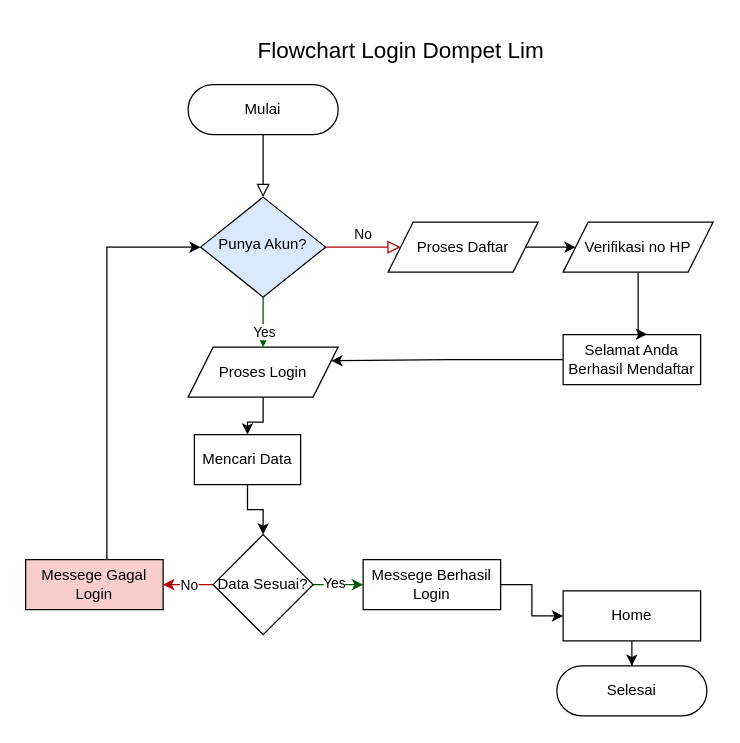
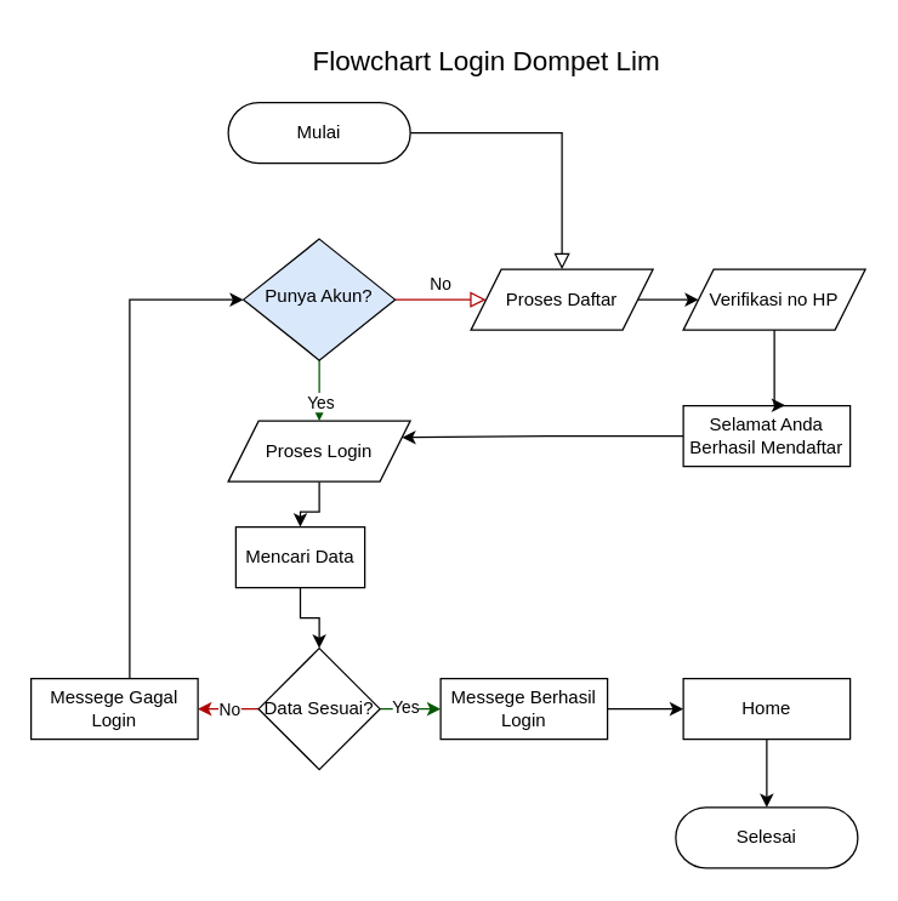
  <mxCell id="0" />
  <mxCell id="1" parent="0" />
- <mxCell id="2" value="" style="rounded=0;html=1;jettySize=auto;orthogonalLoop=1;fontSize=11;endArrow=block;endFill=0;endSize=8;strokeWidth=1;shadow=0;labelBackgroundColor=none;edgeStyle=orthogonalEdgeStyle;" parent="1" source="3" target="7" edge="1"><mxGeometry relative="1" as="geometry" /></mxCell>
+ <mxCell id="2" value="" style="rounded=0;html=1;jettySize=auto;orthogonalLoop=1;fontSize=11;endArrow=block;endFill=0;endSize=8;strokeWidth=1;shadow=0;labelBackgroundColor=none;edgeStyle=orthogonalEdgeStyle;" parent="1" source="3" target="9" edge="1"><mxGeometry relative="1" as="geometry" /></mxCell>
  <mxCell id="3" value="&lt;font style=&quot;vertical-align: inherit;&quot;&gt;&lt;font style=&quot;vertical-align: inherit;&quot;&gt;Mulai&lt;/font&gt;&lt;/font&gt;" style="rounded=1;whiteSpace=wrap;html=1;fontSize=12;glass=0;strokeWidth=1;shadow=0;arcSize=50;" parent="1" vertex="1"><mxGeometry x="150" y="67" width="120" height="40" as="geometry" /></mxCell>
  <mxCell id="4" value="No" style="edgeStyle=orthogonalEdgeStyle;rounded=0;html=1;jettySize=auto;orthogonalLoop=1;fontSize=11;endArrow=block;endFill=0;endSize=8;strokeWidth=1;shadow=0;labelBackgroundColor=none;entryX=0;entryY=0.5;entryDx=0;entryDy=0;fillColor=#e51400;strokeColor=#B20000;" parent="1" source="7" target="9" edge="1"><mxGeometry y="10" relative="1" as="geometry"><mxPoint as="offset" /><mxPoint x="320" y="197" as="targetPoint" /></mxGeometry></mxCell>
  <mxCell id="5" style="edgeStyle=orthogonalEdgeStyle;rounded=0;orthogonalLoop=1;jettySize=auto;html=1;fillColor=#008a00;strokeColor=#005700;entryX=0.5;entryY=0;entryDx=0;entryDy=0;" edge="1" parent="1" source="7" target="15"><mxGeometry relative="1" as="geometry"><mxPoint x="209.83" y="267.64" as="targetPoint" /></mxGeometry></mxCell>
  <mxCell id="6" value="Yes" style="edgeLabel;html=1;align=center;verticalAlign=middle;resizable=0;points=[];" vertex="1" connectable="0" parent="5"><mxGeometry x="0.401" relative="1" as="geometry"><mxPoint y="-1" as="offset" /></mxGeometry></mxCell>
  <mxCell id="7" value="&lt;font style=&quot;vertical-align: inherit;&quot;&gt;&lt;font style=&quot;vertical-align: inherit;&quot;&gt;Punya Akun?&lt;/font&gt;&lt;/font&gt;" style="rhombus;whiteSpace=wrap;html=1;shadow=0;fontFamily=Helvetica;fontSize=12;align=center;strokeWidth=1;spacing=6;spacingTop=-4;fillColor=#dae8fc;" parent="1" vertex="1"><mxGeometry x="160" y="157" width="100" height="80" as="geometry" /></mxCell>
  <mxCell id="8" style="edgeStyle=orthogonalEdgeStyle;rounded=0;orthogonalLoop=1;jettySize=auto;html=1;entryX=0;entryY=0.5;entryDx=0;entryDy=0;" edge="1" parent="1" source="9" target="10"><mxGeometry relative="1" as="geometry" /></mxCell>
  <mxCell id="9" value="&lt;font style=&quot;vertical-align: inherit;&quot;&gt;&lt;font style=&quot;vertical-align: inherit;&quot;&gt;Proses Daftar&lt;/font&gt;&lt;/font&gt;" style="shape=parallelogram;perimeter=parallelogramPerimeter;whiteSpace=wrap;html=1;fixedSize=1;" vertex="1" parent="1"><mxGeometry x="310" y="177" width="120" height="40" as="geometry" /></mxCell>
  <mxCell id="10" value="&lt;font style=&quot;vertical-align: inherit;&quot;&gt;&lt;font style=&quot;vertical-align: inherit;&quot;&gt;Verifikasi no HP&lt;/font&gt;&lt;/font&gt;" style="shape=parallelogram;perimeter=parallelogramPerimeter;whiteSpace=wrap;html=1;fixedSize=1;" vertex="1" parent="1"><mxGeometry x="450" y="177" width="120" height="40" as="geometry" /></mxCell>
  <mxCell id="11" style="edgeStyle=orthogonalEdgeStyle;rounded=0;orthogonalLoop=1;jettySize=auto;html=1;entryX=1;entryY=0.25;entryDx=0;entryDy=0;" edge="1" parent="1" source="12" target="15"><mxGeometry relative="1" as="geometry"><mxPoint x="270" y="287" as="targetPoint" /></mxGeometry></mxCell>
  <mxCell id="12" value="Selamat Anda Berhasil Mendaftar" style="rounded=0;whiteSpace=wrap;html=1;" vertex="1" parent="1"><mxGeometry x="450" y="267" width="110" height="40" as="geometry" /></mxCell>
  <mxCell id="13" style="edgeStyle=orthogonalEdgeStyle;rounded=0;orthogonalLoop=1;jettySize=auto;html=1;exitX=0.5;exitY=1;exitDx=0;exitDy=0;entryX=0.611;entryY=-0.008;entryDx=0;entryDy=0;entryPerimeter=0;" edge="1" parent="1" source="10" target="12"><mxGeometry relative="1" as="geometry"><Array as="points"><mxPoint x="510" y="267" /></Array></mxGeometry></mxCell>
  <mxCell id="14" value="" style="edgeStyle=orthogonalEdgeStyle;rounded=0;orthogonalLoop=1;jettySize=auto;html=1;" edge="1" parent="1" source="15" target="17"><mxGeometry relative="1" as="geometry" /></mxCell>
  <mxCell id="15" value="&lt;font style=&quot;vertical-align: inherit;&quot;&gt;&lt;font style=&quot;vertical-align: inherit;&quot;&gt;Proses Login&lt;/font&gt;&lt;/font&gt;" style="shape=parallelogram;perimeter=parallelogramPerimeter;whiteSpace=wrap;html=1;fixedSize=1;" vertex="1" parent="1"><mxGeometry x="150" y="277" width="120" height="40" as="geometry" /></mxCell>
  <mxCell id="16" value="" style="edgeStyle=orthogonalEdgeStyle;rounded=0;orthogonalLoop=1;jettySize=auto;html=1;" edge="1" parent="1" source="17" target="22"><mxGeometry relative="1" as="geometry" /></mxCell>
  <mxCell id="17" value="Mencari Data" style="rounded=0;whiteSpace=wrap;html=1;" vertex="1" parent="1"><mxGeometry x="155" y="347" width="85" height="40" as="geometry" /></mxCell>
  <mxCell id="18" value="" style="edgeStyle=orthogonalEdgeStyle;rounded=0;orthogonalLoop=1;jettySize=auto;html=1;fillColor=#e51400;strokeColor=#B20000;" edge="1" parent="1" source="22" target="24"><mxGeometry relative="1" as="geometry" /></mxCell>
  <mxCell id="19" value="No" style="edgeLabel;html=1;align=center;verticalAlign=middle;resizable=0;points=[];" vertex="1" connectable="0" parent="18"><mxGeometry x="-0.014" relative="1" as="geometry"><mxPoint as="offset" /></mxGeometry></mxCell>
  <mxCell id="20" value="" style="edgeStyle=orthogonalEdgeStyle;rounded=0;orthogonalLoop=1;jettySize=auto;html=1;fillColor=#008a00;strokeColor=#005700;" edge="1" parent="1" source="22" target="26"><mxGeometry relative="1" as="geometry" /></mxCell>
  <mxCell id="21" value="Yes" style="edgeLabel;html=1;align=center;verticalAlign=middle;resizable=0;points=[];" vertex="1" connectable="0" parent="20"><mxGeometry x="-0.194" y="2" relative="1" as="geometry"><mxPoint as="offset" /></mxGeometry></mxCell>
  <mxCell id="22" value="Data Sesuai?" style="rhombus;whiteSpace=wrap;html=1;" vertex="1" parent="1"><mxGeometry x="170" y="427" width="80" height="80" as="geometry" /></mxCell>
  <mxCell id="23" style="edgeStyle=orthogonalEdgeStyle;rounded=0;orthogonalLoop=1;jettySize=auto;html=1;" edge="1" parent="1" source="24" target="7"><mxGeometry relative="1" as="geometry"><Array as="points"><mxPoint x="85" y="197" /></Array></mxGeometry></mxCell>
- <mxCell id="24" value="Messege Gagal Login" style="rounded=0;whiteSpace=wrap;html=1;fillColor=#f8cecc;" vertex="1" parent="1"><mxGeometry x="20" y="447" width="110" height="40" as="geometry" /></mxCell>
+ <mxCell id="24" value="Messege Gagal Login" style="rounded=0;whiteSpace=wrap;html=1;" vertex="1" parent="1"><mxGeometry x="20" y="447" width="110" height="40" as="geometry" /></mxCell>
  <mxCell id="25" value="" style="edgeStyle=orthogonalEdgeStyle;rounded=0;orthogonalLoop=1;jettySize=auto;html=1;" edge="1" parent="1" source="26" target="28"><mxGeometry relative="1" as="geometry" /></mxCell>
  <mxCell id="26" value="Messege Berhasil Login" style="rounded=0;whiteSpace=wrap;html=1;" vertex="1" parent="1"><mxGeometry x="290" y="447" width="110" height="40" as="geometry" /></mxCell>
  <mxCell id="27" value="" style="edgeStyle=orthogonalEdgeStyle;rounded=0;orthogonalLoop=1;jettySize=auto;html=1;" edge="1" parent="1" source="28" target="29"><mxGeometry relative="1" as="geometry" /></mxCell>
- <mxCell id="28" value="Home" style="rounded=0;whiteSpace=wrap;html=1;" vertex="1" parent="1"><mxGeometry x="450" y="472" width="110" height="40" as="geometry" /></mxCell>
+ <mxCell id="28" value="Home" style="rounded=0;whiteSpace=wrap;html=1;" vertex="1" parent="1"><mxGeometry x="450" y="447" width="110" height="40" as="geometry" /></mxCell>
  <mxCell id="29" value="Selesai" style="rounded=1;whiteSpace=wrap;html=1;fontSize=12;glass=0;strokeWidth=1;shadow=0;arcSize=50;" vertex="1" parent="1"><mxGeometry x="445" y="532" width="120" height="40" as="geometry" /></mxCell>
  <mxCell id="30" value="&lt;font style=&quot;font-size: 18px;&quot;&gt;Flowchart Login Dompet Lim&lt;/font&gt;" style="text;html=1;align=center;verticalAlign=middle;resizable=0;points=[];autosize=1;strokeColor=none;fillColor=none;" vertex="1" parent="1"><mxGeometry x="195" y="20" width="250" height="40" as="geometry" /></mxCell>
